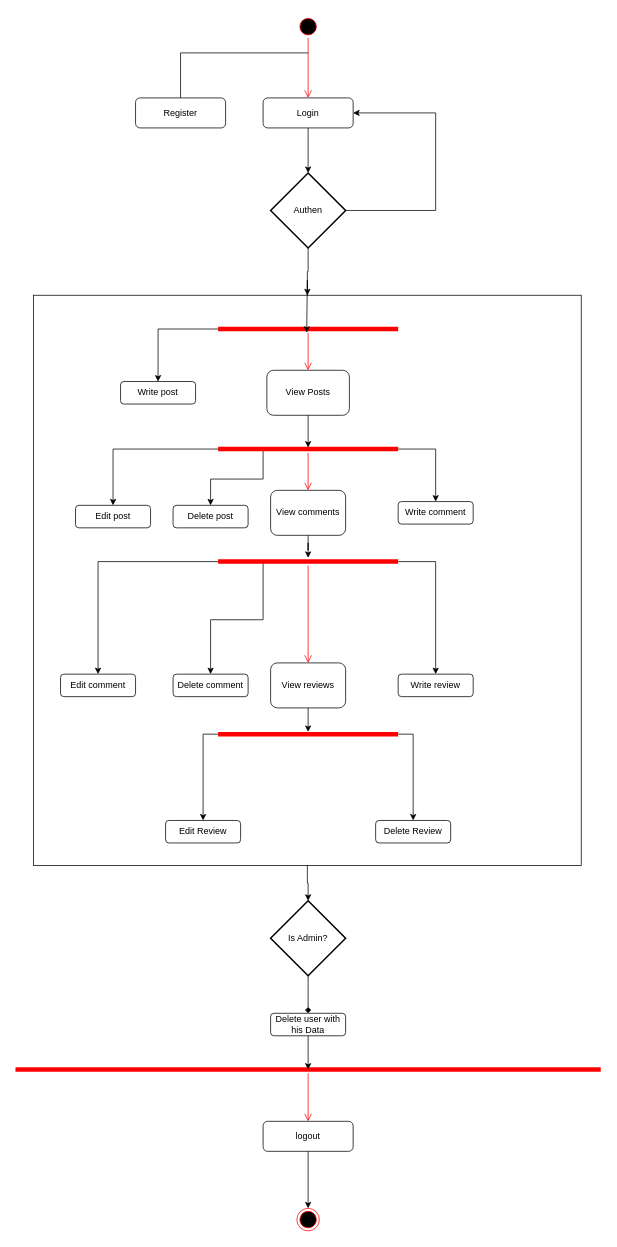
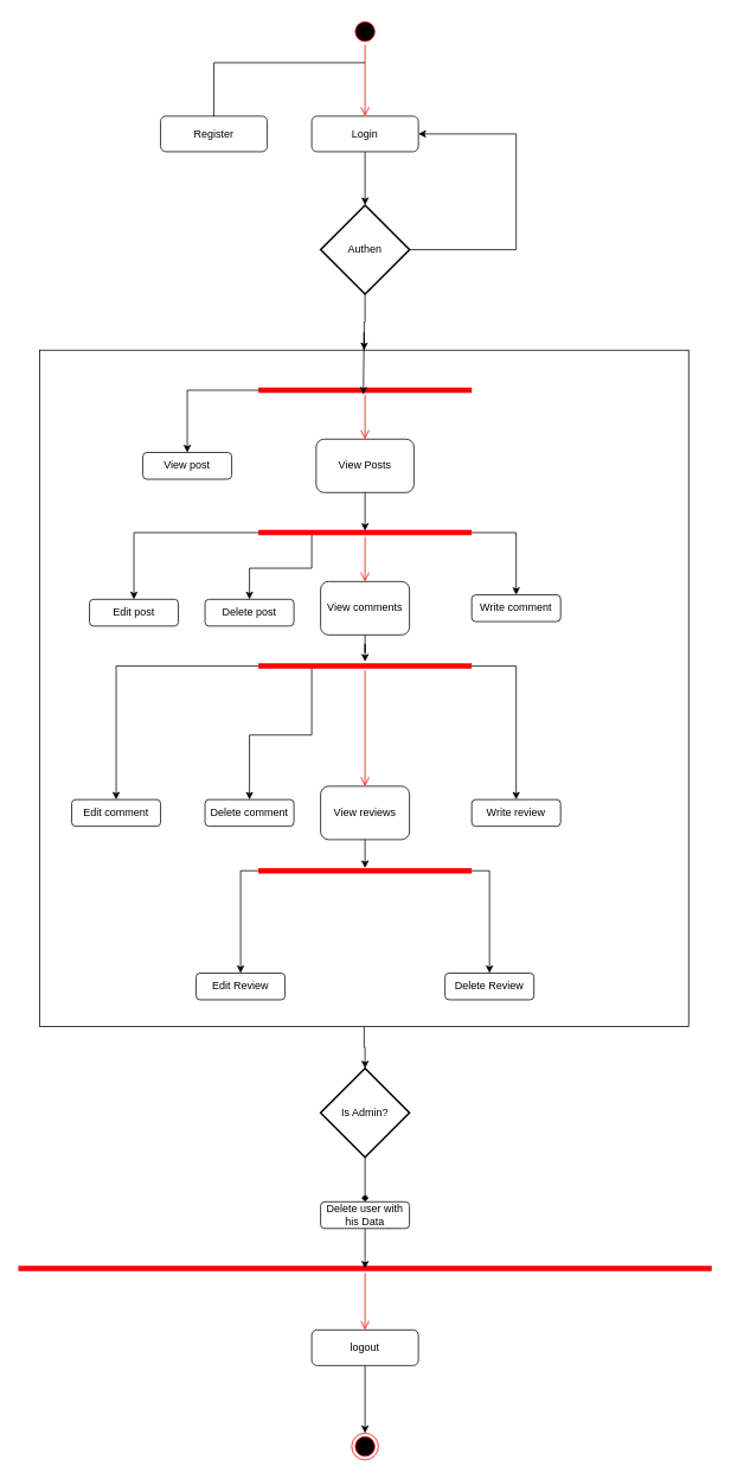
  <mxCell id="0" />
  <mxCell id="1" parent="0" />
  <mxCell id="2" style="edgeStyle=orthogonalEdgeStyle;rounded=0;orthogonalLoop=1;jettySize=auto;html=1;exitX=0.5;exitY=1;exitDx=0;exitDy=0;" parent="1" source="3" target="46" edge="1"><mxGeometry relative="1" as="geometry"><mxPoint x="410.059" y="1180" as="targetPoint" /></mxGeometry></mxCell>
  <mxCell id="3" value="" style="rounded=0;whiteSpace=wrap;html=1;fillColor=none;" parent="1" vertex="1"><mxGeometry x="44" y="393" width="730" height="760" as="geometry" /></mxCell>
  <mxCell id="4" value="" style="ellipse;html=1;shape=startState;fillColor=#000000;strokeColor=#ff0000;" parent="1" vertex="1"><mxGeometry x="395" y="20" width="30" height="30" as="geometry" /></mxCell>
  <mxCell id="5" value="" style="edgeStyle=orthogonalEdgeStyle;html=1;verticalAlign=bottom;endArrow=open;endSize=8;strokeColor=#ff0000;rounded=0;entryX=0.5;entryY=0;entryDx=0;entryDy=0;" parent="1" source="4" target="6" edge="1"><mxGeometry relative="1" as="geometry"><mxPoint x="410" y="110" as="targetPoint" /></mxGeometry></mxCell>
  <mxCell id="6" value="Login" style="rounded=1;whiteSpace=wrap;html=1;" parent="1" vertex="1"><mxGeometry x="350" y="130" width="120" height="40" as="geometry" /></mxCell>
  <mxCell id="7" value="Register" style="rounded=1;whiteSpace=wrap;html=1;" parent="1" vertex="1"><mxGeometry x="180" y="130" width="120" height="40" as="geometry" /></mxCell>
  <mxCell id="8" style="edgeStyle=orthogonalEdgeStyle;rounded=0;orthogonalLoop=1;jettySize=auto;html=1;exitX=1;exitY=0.5;exitDx=0;exitDy=0;exitPerimeter=0;entryX=1;entryY=0.5;entryDx=0;entryDy=0;" parent="1" source="10" target="6" edge="1"><mxGeometry relative="1" as="geometry"><mxPoint x="610" y="150" as="targetPoint" /><Array as="points"><mxPoint x="580" y="280" /><mxPoint x="580" y="150" /></Array></mxGeometry></mxCell>
  <mxCell id="9" style="edgeStyle=orthogonalEdgeStyle;rounded=0;orthogonalLoop=1;jettySize=auto;html=1;exitX=0.5;exitY=1;exitDx=0;exitDy=0;exitPerimeter=0;entryX=0.5;entryY=0;entryDx=0;entryDy=0;" parent="1" source="10" target="3" edge="1"><mxGeometry relative="1" as="geometry" /></mxCell>
  <mxCell id="10" value="Authen" style="strokeWidth=2;html=1;shape=mxgraph.flowchart.decision;whiteSpace=wrap;" parent="1" vertex="1"><mxGeometry x="360" y="230" width="100" height="100" as="geometry" /></mxCell>
  <mxCell id="11" value="" style="endArrow=none;html=1;rounded=0;exitX=0.5;exitY=0;exitDx=0;exitDy=0;" parent="1" source="7" edge="1"><mxGeometry width="50" height="50" relative="1" as="geometry"><mxPoint x="370" y="230" as="sourcePoint" /><mxPoint x="410" y="70" as="targetPoint" /><Array as="points"><mxPoint x="240" y="70" /></Array></mxGeometry></mxCell>
  <mxCell id="12" style="edgeStyle=orthogonalEdgeStyle;rounded=0;orthogonalLoop=1;jettySize=auto;html=1;entryX=0.5;entryY=0;entryDx=0;entryDy=0;entryPerimeter=0;" parent="1" source="6" target="10" edge="1"><mxGeometry relative="1" as="geometry" /></mxCell>
- <mxCell id="13" value="Write post" style="rounded=1;whiteSpace=wrap;html=1;" parent="1" vertex="1"><mxGeometry x="160" y="508" width="100" height="30" as="geometry" /></mxCell>
+ <mxCell id="13" value="View post" style="rounded=1;whiteSpace=wrap;html=1;" parent="1" vertex="1"><mxGeometry x="160" y="508" width="100" height="30" as="geometry" /></mxCell>
  <mxCell id="14" value="View Posts" style="rounded=1;whiteSpace=wrap;html=1;" parent="1" vertex="1"><mxGeometry x="355" y="493" width="110" height="60" as="geometry" /></mxCell>
  <mxCell id="15" style="edgeStyle=orthogonalEdgeStyle;rounded=0;orthogonalLoop=1;jettySize=auto;html=1;exitX=0.5;exitY=1;exitDx=0;exitDy=0;" parent="1" source="16" target="38" edge="1"><mxGeometry relative="1" as="geometry" /></mxCell>
  <mxCell id="16" value="View comments" style="rounded=1;whiteSpace=wrap;html=1;" parent="1" vertex="1"><mxGeometry x="360" y="653" width="100" height="60" as="geometry" /></mxCell>
  <mxCell id="17" value="Edit post" style="rounded=1;whiteSpace=wrap;html=1;" parent="1" vertex="1"><mxGeometry x="100" y="673" width="100" height="30" as="geometry" /></mxCell>
  <mxCell id="18" value="Delete post" style="rounded=1;whiteSpace=wrap;html=1;" parent="1" vertex="1"><mxGeometry x="230" y="673" width="100" height="30" as="geometry" /></mxCell>
  <mxCell id="19" value="Edit comment" style="rounded=1;whiteSpace=wrap;html=1;" parent="1" vertex="1"><mxGeometry x="80" y="898" width="100" height="30" as="geometry" /></mxCell>
  <mxCell id="20" value="Delete comment" style="rounded=1;whiteSpace=wrap;html=1;" parent="1" vertex="1"><mxGeometry x="230" y="898" width="100" height="30" as="geometry" /></mxCell>
  <mxCell id="21" style="edgeStyle=orthogonalEdgeStyle;rounded=0;orthogonalLoop=1;jettySize=auto;html=1;exitX=0;exitY=0.5;exitDx=0;exitDy=0;exitPerimeter=0;entryX=0.5;entryY=0;entryDx=0;entryDy=0;" parent="1" source="22" target="13" edge="1"><mxGeometry relative="1" as="geometry" /></mxCell>
  <mxCell id="22" value="" style="shape=line;html=1;strokeWidth=6;strokeColor=#ff0000;" parent="1" vertex="1"><mxGeometry x="290" y="433" width="240" height="10" as="geometry" /></mxCell>
  <mxCell id="23" value="" style="edgeStyle=orthogonalEdgeStyle;html=1;verticalAlign=bottom;endArrow=open;endSize=8;strokeColor=#ff0000;rounded=0;entryX=0.5;entryY=0;entryDx=0;entryDy=0;" parent="1" source="22" target="14" edge="1"><mxGeometry relative="1" as="geometry"><mxPoint x="410" y="493" as="targetPoint" /><Array as="points" /></mxGeometry></mxCell>
  <mxCell id="24" value="View reviews" style="rounded=1;whiteSpace=wrap;html=1;" parent="1" vertex="1"><mxGeometry x="360" y="883" width="100" height="60" as="geometry" /></mxCell>
  <mxCell id="25" value="Write comment" style="rounded=1;whiteSpace=wrap;html=1;" parent="1" vertex="1"><mxGeometry x="530" y="668" width="100" height="30" as="geometry" /></mxCell>
  <mxCell id="26" value="Edit Review" style="rounded=1;whiteSpace=wrap;html=1;" parent="1" vertex="1"><mxGeometry x="220" y="1093" width="100" height="30" as="geometry" /></mxCell>
  <mxCell id="27" value="Delete Review" style="rounded=1;whiteSpace=wrap;html=1;" parent="1" vertex="1"><mxGeometry x="500" y="1093" width="100" height="30" as="geometry" /></mxCell>
  <mxCell id="28" value="Write review" style="rounded=1;whiteSpace=wrap;html=1;" parent="1" vertex="1"><mxGeometry x="530" y="898" width="100" height="30" as="geometry" /></mxCell>
  <mxCell id="29" style="edgeStyle=orthogonalEdgeStyle;rounded=0;orthogonalLoop=1;jettySize=auto;html=1;exitX=0.25;exitY=0.5;exitDx=0;exitDy=0;exitPerimeter=0;entryX=0.5;entryY=0;entryDx=0;entryDy=0;" parent="1" source="32" target="18" edge="1"><mxGeometry relative="1" as="geometry" /></mxCell>
  <mxCell id="30" style="edgeStyle=orthogonalEdgeStyle;rounded=0;orthogonalLoop=1;jettySize=auto;html=1;exitX=0;exitY=0.5;exitDx=0;exitDy=0;exitPerimeter=0;entryX=0.5;entryY=0;entryDx=0;entryDy=0;" parent="1" source="32" target="17" edge="1"><mxGeometry relative="1" as="geometry" /></mxCell>
  <mxCell id="31" style="edgeStyle=orthogonalEdgeStyle;rounded=0;orthogonalLoop=1;jettySize=auto;html=1;exitX=1;exitY=0.5;exitDx=0;exitDy=0;exitPerimeter=0;entryX=0.5;entryY=0;entryDx=0;entryDy=0;" parent="1" source="32" target="25" edge="1"><mxGeometry relative="1" as="geometry" /></mxCell>
  <mxCell id="32" value="" style="shape=line;html=1;strokeWidth=6;strokeColor=#ff0000;" parent="1" vertex="1"><mxGeometry x="290" y="593" width="240" height="10" as="geometry" /></mxCell>
  <mxCell id="33" value="" style="edgeStyle=orthogonalEdgeStyle;html=1;verticalAlign=bottom;endArrow=open;endSize=8;strokeColor=#ff0000;rounded=0;entryX=0.5;entryY=0;entryDx=0;entryDy=0;" parent="1" source="32" target="16" edge="1"><mxGeometry relative="1" as="geometry"><mxPoint x="410" y="748" as="targetPoint" /><Array as="points" /></mxGeometry></mxCell>
  <mxCell id="34" style="edgeStyle=orthogonalEdgeStyle;rounded=0;orthogonalLoop=1;jettySize=auto;html=1;exitX=0.5;exitY=1;exitDx=0;exitDy=0;entryX=0.5;entryY=0.3;entryDx=0;entryDy=0;entryPerimeter=0;" parent="1" source="14" target="32" edge="1"><mxGeometry relative="1" as="geometry" /></mxCell>
  <mxCell id="35" style="edgeStyle=orthogonalEdgeStyle;rounded=0;orthogonalLoop=1;jettySize=auto;html=1;exitX=0.25;exitY=0.5;exitDx=0;exitDy=0;exitPerimeter=0;" parent="1" source="38" target="20" edge="1"><mxGeometry relative="1" as="geometry" /></mxCell>
  <mxCell id="36" style="edgeStyle=orthogonalEdgeStyle;rounded=0;orthogonalLoop=1;jettySize=auto;html=1;exitX=0;exitY=0.5;exitDx=0;exitDy=0;exitPerimeter=0;entryX=0.5;entryY=0;entryDx=0;entryDy=0;" parent="1" source="38" target="19" edge="1"><mxGeometry relative="1" as="geometry" /></mxCell>
  <mxCell id="37" style="edgeStyle=orthogonalEdgeStyle;rounded=0;orthogonalLoop=1;jettySize=auto;html=1;exitX=1;exitY=0.5;exitDx=0;exitDy=0;exitPerimeter=0;entryX=0.5;entryY=0;entryDx=0;entryDy=0;" parent="1" source="38" target="28" edge="1"><mxGeometry relative="1" as="geometry" /></mxCell>
  <mxCell id="38" value="" style="shape=line;html=1;strokeWidth=6;strokeColor=#ff0000;" parent="1" vertex="1"><mxGeometry x="290" y="743" width="240" height="10" as="geometry" /></mxCell>
  <mxCell id="39" value="" style="edgeStyle=orthogonalEdgeStyle;html=1;verticalAlign=bottom;endArrow=open;endSize=8;strokeColor=#ff0000;rounded=0;entryX=0.5;entryY=0;entryDx=0;entryDy=0;" parent="1" source="38" target="24" edge="1"><mxGeometry relative="1" as="geometry"><mxPoint x="410" y="843" as="targetPoint" /><Array as="points" /></mxGeometry></mxCell>
  <mxCell id="40" style="edgeStyle=orthogonalEdgeStyle;rounded=0;orthogonalLoop=1;jettySize=auto;html=1;exitX=1;exitY=0.5;exitDx=0;exitDy=0;exitPerimeter=0;" parent="1" source="42" target="27" edge="1"><mxGeometry relative="1" as="geometry" /></mxCell>
  <mxCell id="41" style="edgeStyle=orthogonalEdgeStyle;rounded=0;orthogonalLoop=1;jettySize=auto;html=1;exitX=0;exitY=0.5;exitDx=0;exitDy=0;exitPerimeter=0;entryX=0.5;entryY=0;entryDx=0;entryDy=0;" parent="1" source="42" target="26" edge="1"><mxGeometry relative="1" as="geometry" /></mxCell>
  <mxCell id="42" value="" style="shape=line;html=1;strokeWidth=6;strokeColor=#ff0000;" parent="1" vertex="1"><mxGeometry x="290" y="973" width="240" height="10" as="geometry" /></mxCell>
  <mxCell id="43" style="edgeStyle=orthogonalEdgeStyle;rounded=0;orthogonalLoop=1;jettySize=auto;html=1;exitX=0.5;exitY=1;exitDx=0;exitDy=0;entryX=0.5;entryY=0.2;entryDx=0;entryDy=0;entryPerimeter=0;" parent="1" source="24" target="42" edge="1"><mxGeometry relative="1" as="geometry" /></mxCell>
  <mxCell id="44" style="edgeStyle=orthogonalEdgeStyle;rounded=0;orthogonalLoop=1;jettySize=auto;html=1;exitX=0.5;exitY=0;exitDx=0;exitDy=0;entryX=0.492;entryY=1;entryDx=0;entryDy=0;entryPerimeter=0;" parent="1" source="3" target="22" edge="1"><mxGeometry relative="1" as="geometry" /></mxCell>
  <mxCell id="45" style="edgeStyle=orthogonalEdgeStyle;rounded=0;orthogonalLoop=1;jettySize=auto;html=1;exitX=0.5;exitY=1;exitDx=0;exitDy=0;exitPerimeter=0;entryX=0.5;entryY=0;entryDx=0;entryDy=0;endArrow=diamond;" parent="1" source="46" target="47" edge="1"><mxGeometry relative="1" as="geometry" /></mxCell>
  <mxCell id="46" value="Is Admin?" style="strokeWidth=2;html=1;shape=mxgraph.flowchart.decision;whiteSpace=wrap;" parent="1" vertex="1"><mxGeometry x="360" y="1200" width="100" height="100" as="geometry" /></mxCell>
  <mxCell id="47" value="Delete user with his Data" style="rounded=1;whiteSpace=wrap;html=1;" parent="1" vertex="1"><mxGeometry x="360" y="1350" width="100" height="30" as="geometry" /></mxCell>
  <mxCell id="48" value="" style="shape=line;html=1;strokeWidth=6;strokeColor=#ff0000;" parent="1" vertex="1"><mxGeometry x="20" y="1420" width="780" height="10" as="geometry" /></mxCell>
  <mxCell id="49" value="" style="edgeStyle=orthogonalEdgeStyle;html=1;verticalAlign=bottom;endArrow=open;endSize=8;strokeColor=#ff0000;rounded=0;" parent="1" source="48" target="52" edge="1"><mxGeometry relative="1" as="geometry"><mxPoint x="409" y="1550" as="targetPoint" /><mxPoint x="407" y="1473" as="sourcePoint" /><Array as="points" /></mxGeometry></mxCell>
  <mxCell id="50" style="edgeStyle=orthogonalEdgeStyle;rounded=0;orthogonalLoop=1;jettySize=auto;html=1;exitX=0.5;exitY=1;exitDx=0;exitDy=0;entryX=0.5;entryY=0.506;entryDx=0;entryDy=0;entryPerimeter=0;" parent="1" source="47" target="48" edge="1"><mxGeometry relative="1" as="geometry" /></mxCell>
  <mxCell id="51" style="edgeStyle=orthogonalEdgeStyle;rounded=0;orthogonalLoop=1;jettySize=auto;html=1;exitX=0.5;exitY=1;exitDx=0;exitDy=0;entryX=0.5;entryY=0;entryDx=0;entryDy=0;" parent="1" source="52" target="53" edge="1"><mxGeometry relative="1" as="geometry" /></mxCell>
  <mxCell id="52" value="logout" style="rounded=1;whiteSpace=wrap;html=1;" parent="1" vertex="1"><mxGeometry x="350" y="1494" width="120" height="40" as="geometry" /></mxCell>
  <mxCell id="53" value="" style="ellipse;html=1;shape=endState;fillColor=#000000;strokeColor=#ff0000;" parent="1" vertex="1"><mxGeometry x="395" y="1610" width="30" height="30" as="geometry" /></mxCell>
